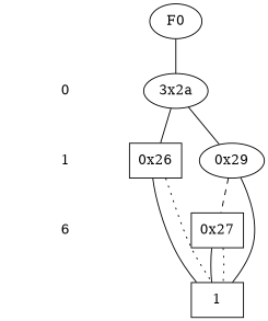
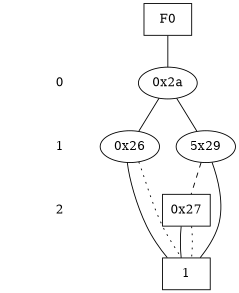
  digraph {
    node [shape=plaintext]
    edge [dir=none]
    "CONST NODES" [style=invis]
    " 0 "
    " 1 "
-   " 2 " [label=6]
-   F0 [shape=ellipse]
-   "0x2a" [label="3x2a" shape=""]
-   "0x26" [shape=box]
-   "0x29" [shape=""]
+   " 2 "
+   F0 [shape=box]
+   "0x2a" [shape=""]
+   "0x26" [shape=""]
+   "0x29" [label="5x29" shape=""]
    "0x27" [shape=box]
    n10 [label=1 shape=box]
    subgraph sub_1 {
      "CONST NODES"
      " 0 "
      " 1 "
      " 2 "
    }
    subgraph sub_2 {
      rank=same
      F0
    }
    subgraph sub_3 {
      rank=same
      " 0 "
      "0x2a"
    }
    subgraph sub_4 {
      rank=same
      " 1 "
      "0x26"
      "0x29"
    }
    subgraph sub_5 {
      rank=same
      " 2 "
      "0x27"
    }
    subgraph sub_6 {
      rank=same
      "CONST NODES"
      subgraph sub_7 {
        rank=same
        n10
      }
    }
    " 0 " -> " 1 " [style=invis]
    " 1 " -> " 2 " [style=invis]
    " 2 " -> "CONST NODES" [style=invis]
    F0 -> "0x2a" [style=solid]
    "0x2a" -> "0x26" [style=solid]
    "0x2a" -> "0x29"
    "0x26" -> n10
    "0x26" -> n10 [style=dotted]
    "0x29" -> "0x27" [style=dashed]
    "0x29" -> n10
    "0x27" -> n10
    "0x27" -> n10 [style=dotted]
  }
